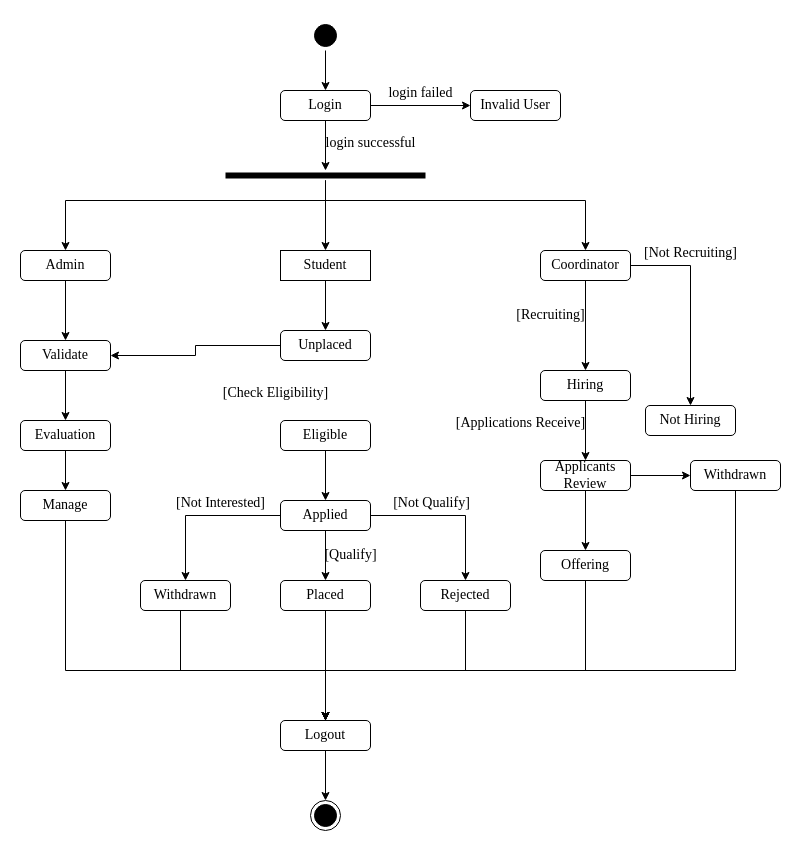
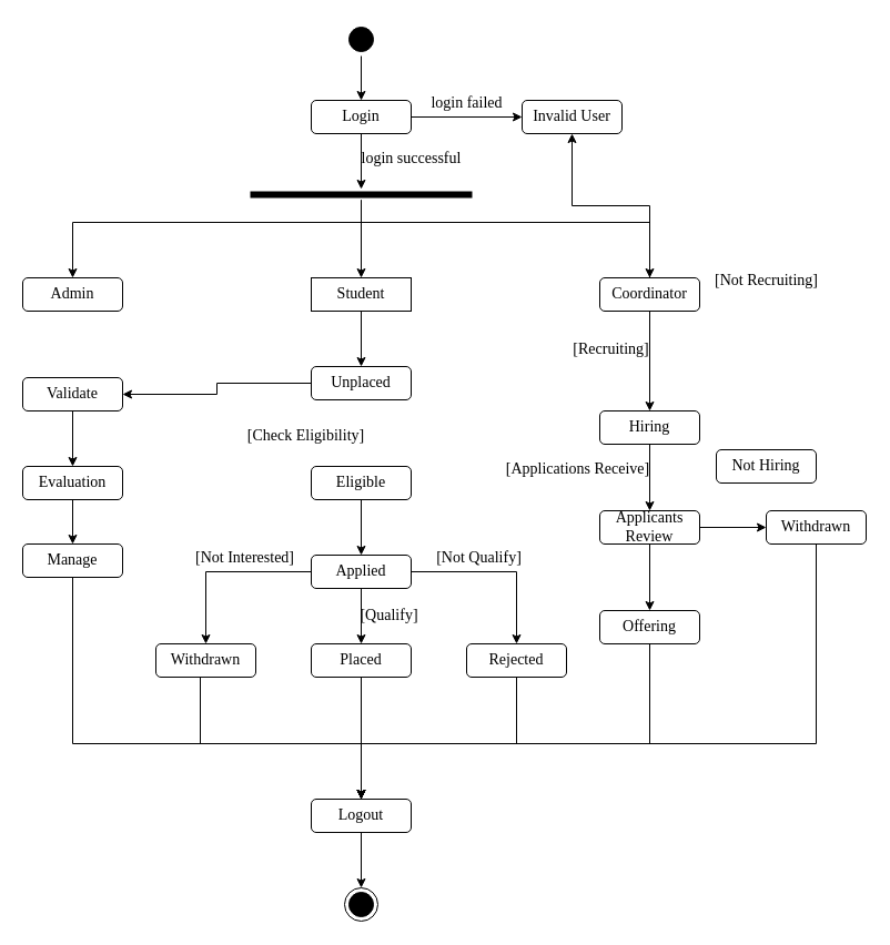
  <mxCell id="0" />
  <mxCell id="1" parent="0" />
  <mxCell id="2" value="" style="edgeStyle=orthogonalEdgeStyle;rounded=0;orthogonalLoop=1;jettySize=auto;html=1;entryX=0.5;entryY=0;entryDx=0;entryDy=0;fontFamily=Times New Roman;fontSize=14;" parent="1" source="3" target="6" edge="1"><mxGeometry relative="1" as="geometry"><mxPoint x="325" y="90" as="targetPoint" /></mxGeometry></mxCell>
  <mxCell id="3" value="" style="ellipse;html=1;shape=startState;fillColor=#000000;strokeColor=#000000;fontFamily=Times New Roman;fontSize=14;" parent="1" vertex="1"><mxGeometry x="310" y="20" width="30" height="30" as="geometry" /></mxCell>
  <mxCell id="4" value="" style="edgeStyle=orthogonalEdgeStyle;rounded=0;orthogonalLoop=1;jettySize=auto;html=1;fontFamily=Times New Roman;fontSize=14;" parent="1" source="6" target="47" edge="1"><mxGeometry relative="1" as="geometry" /></mxCell>
  <mxCell id="5" value="" style="edgeStyle=orthogonalEdgeStyle;rounded=0;orthogonalLoop=1;jettySize=auto;html=1;fontFamily=Times New Roman;fontSize=14;" parent="1" source="6" target="48" edge="1"><mxGeometry relative="1" as="geometry" /></mxCell>
  <mxCell id="6" value="Login" style="rounded=1;whiteSpace=wrap;html=1;fontFamily=Times New Roman;fontSize=14;" parent="1" vertex="1"><mxGeometry x="280" y="90" width="90" height="30" as="geometry" /></mxCell>
- <mxCell id="7" value="" style="edgeStyle=orthogonalEdgeStyle;rounded=0;orthogonalLoop=1;jettySize=auto;html=1;fontFamily=Times New Roman;fontSize=14;" parent="1" source="8" target="37" edge="1"><mxGeometry relative="1" as="geometry" /></mxCell>
  <mxCell id="8" value="Admin" style="rounded=1;whiteSpace=wrap;html=1;fontFamily=Times New Roman;fontSize=14;" parent="1" vertex="1"><mxGeometry x="20" y="250" width="90" height="30" as="geometry" /></mxCell>
  <mxCell id="9" value="" style="edgeStyle=orthogonalEdgeStyle;rounded=0;orthogonalLoop=1;jettySize=auto;html=1;fontFamily=Times New Roman;fontSize=14;" parent="1" source="11" target="27" edge="1"><mxGeometry relative="1" as="geometry" /></mxCell>
- <mxCell id="10" value="" style="edgeStyle=orthogonalEdgeStyle;rounded=0;orthogonalLoop=1;jettySize=auto;html=1;fontFamily=Times New Roman;fontSize=14;" parent="1" source="11" target="28" edge="1"><mxGeometry relative="1" as="geometry"><mxPoint x="710" y="265" as="targetPoint" /></mxGeometry></mxCell>
+ <mxCell id="10" value="" style="edgeStyle=orthogonalEdgeStyle;rounded=0;orthogonalLoop=1;jettySize=auto;html=1;fontFamily=Times New Roman;fontSize=14;" parent="1" source="11" target="48" edge="1"><mxGeometry relative="1" as="geometry"><mxPoint x="710" y="265" as="targetPoint" /></mxGeometry></mxCell>
  <mxCell id="11" value="Coordinator" style="rounded=1;whiteSpace=wrap;html=1;fontFamily=Times New Roman;fontSize=14;" parent="1" vertex="1"><mxGeometry x="540" y="250" width="90" height="30" as="geometry" /></mxCell>
  <mxCell id="12" value="" style="edgeStyle=orthogonalEdgeStyle;rounded=0;orthogonalLoop=1;jettySize=auto;html=1;fontFamily=Times New Roman;fontSize=14;" parent="1" source="13" target="15" edge="1"><mxGeometry relative="1" as="geometry" /></mxCell>
  <mxCell id="13" value="Student" style="whiteSpace=wrap;html=1;fontFamily=Times New Roman;fontSize=14;rounded=0;" parent="1" vertex="1"><mxGeometry x="280" y="250" width="90" height="30" as="geometry" /></mxCell>
  <mxCell id="14" value="" style="edgeStyle=orthogonalEdgeStyle;rounded=0;orthogonalLoop=1;jettySize=auto;html=1;fontFamily=Times New Roman;fontSize=14;" parent="1" source="15" target="37" edge="1"><mxGeometry relative="1" as="geometry" /></mxCell>
  <mxCell id="15" value="Unplaced" style="rounded=1;whiteSpace=wrap;html=1;fontFamily=Times New Roman;fontSize=14;" parent="1" vertex="1"><mxGeometry x="280" y="330" width="90" height="30" as="geometry" /></mxCell>
  <mxCell id="16" value="" style="edgeStyle=orthogonalEdgeStyle;rounded=0;orthogonalLoop=1;jettySize=auto;html=1;fontFamily=Times New Roman;fontSize=14;" parent="1" source="17" target="50" edge="1"><mxGeometry relative="1" as="geometry"><mxPoint x="325" y="740" as="targetPoint" /></mxGeometry></mxCell>
  <mxCell id="17" value="Placed" style="rounded=1;whiteSpace=wrap;html=1;fontFamily=Times New Roman;fontSize=14;" parent="1" vertex="1"><mxGeometry x="280" y="580" width="90" height="30" as="geometry" /></mxCell>
  <mxCell id="18" value="" style="edgeStyle=orthogonalEdgeStyle;rounded=0;orthogonalLoop=1;jettySize=auto;html=1;fontFamily=Times New Roman;fontSize=14;" parent="1" source="19" target="50" edge="1"><mxGeometry relative="1" as="geometry"><mxPoint x="385" y="720" as="targetPoint" /><Array as="points"><mxPoint x="465" y="670" /><mxPoint x="325" y="670" /></Array></mxGeometry></mxCell>
  <mxCell id="19" value="Rejected" style="rounded=1;whiteSpace=wrap;html=1;fontFamily=Times New Roman;fontSize=14;" parent="1" vertex="1"><mxGeometry x="420" y="580" width="90" height="30" as="geometry" /></mxCell>
  <mxCell id="20" value="" style="edgeStyle=orthogonalEdgeStyle;rounded=0;orthogonalLoop=1;jettySize=auto;html=1;fontFamily=Times New Roman;fontSize=14;" parent="1" source="21" target="50" edge="1"><mxGeometry relative="1" as="geometry"><mxPoint x="245" y="720" as="targetPoint" /><Array as="points"><mxPoint x="180" y="670" /><mxPoint x="325" y="670" /></Array></mxGeometry></mxCell>
  <mxCell id="21" value="Withdrawn" style="rounded=1;whiteSpace=wrap;html=1;fontFamily=Times New Roman;fontSize=14;" parent="1" vertex="1"><mxGeometry x="140" y="580" width="90" height="30" as="geometry" /></mxCell>
  <mxCell id="22" value="" style="edgeStyle=orthogonalEdgeStyle;rounded=0;orthogonalLoop=1;jettySize=auto;html=1;fontFamily=Times New Roman;fontSize=14;" parent="1" source="25" target="21" edge="1"><mxGeometry relative="1" as="geometry" /></mxCell>
  <mxCell id="23" value="" style="edgeStyle=orthogonalEdgeStyle;rounded=0;orthogonalLoop=1;jettySize=auto;html=1;entryX=0.5;entryY=0;entryDx=0;entryDy=0;fontFamily=Times New Roman;fontSize=14;" parent="1" source="25" target="19" edge="1"><mxGeometry relative="1" as="geometry"><mxPoint x="450" y="515" as="targetPoint" /></mxGeometry></mxCell>
  <mxCell id="24" value="" style="edgeStyle=orthogonalEdgeStyle;rounded=0;orthogonalLoop=1;jettySize=auto;html=1;fontFamily=Times New Roman;fontSize=14;" parent="1" source="25" target="17" edge="1"><mxGeometry relative="1" as="geometry" /></mxCell>
  <mxCell id="25" value="Applied" style="rounded=1;whiteSpace=wrap;html=1;fontFamily=Times New Roman;fontSize=14;" parent="1" vertex="1"><mxGeometry x="280" y="500" width="90" height="30" as="geometry" /></mxCell>
  <mxCell id="26" value="" style="edgeStyle=orthogonalEdgeStyle;rounded=0;orthogonalLoop=1;jettySize=auto;html=1;fontFamily=Times New Roman;fontSize=14;" parent="1" source="27" target="35" edge="1"><mxGeometry relative="1" as="geometry" /></mxCell>
  <mxCell id="27" value="Hiring" style="rounded=1;whiteSpace=wrap;html=1;fontFamily=Times New Roman;fontSize=14;" parent="1" vertex="1"><mxGeometry x="540" y="370" width="90" height="30" as="geometry" /></mxCell>
  <mxCell id="28" value="Not Hiring" style="rounded=1;whiteSpace=wrap;html=1;fontFamily=Times New Roman;fontSize=14;" parent="1" vertex="1"><mxGeometry x="645" y="405" width="90" height="30" as="geometry" /></mxCell>
  <mxCell id="29" value="" style="edgeStyle=orthogonalEdgeStyle;rounded=0;orthogonalLoop=1;jettySize=auto;html=1;fontFamily=Times New Roman;fontSize=14;" parent="1" source="30" target="50" edge="1"><mxGeometry relative="1" as="geometry"><mxPoint x="735" y="570" as="targetPoint" /><Array as="points"><mxPoint x="735" y="670" /><mxPoint x="325" y="670" /></Array></mxGeometry></mxCell>
  <mxCell id="30" value="Withdrawn" style="rounded=1;whiteSpace=wrap;html=1;fontFamily=Times New Roman;fontSize=14;" parent="1" vertex="1"><mxGeometry x="690" y="460" width="90" height="30" as="geometry" /></mxCell>
  <mxCell id="31" value="" style="edgeStyle=orthogonalEdgeStyle;rounded=0;orthogonalLoop=1;jettySize=auto;html=1;fontFamily=Times New Roman;fontSize=14;" parent="1" source="32" target="25" edge="1"><mxGeometry relative="1" as="geometry" /></mxCell>
  <mxCell id="32" value="Eligible" style="rounded=1;whiteSpace=wrap;html=1;fontFamily=Times New Roman;fontSize=14;" parent="1" vertex="1"><mxGeometry x="280" y="420" width="90" height="30" as="geometry" /></mxCell>
  <mxCell id="33" value="" style="edgeStyle=orthogonalEdgeStyle;rounded=0;orthogonalLoop=1;jettySize=auto;html=1;fontFamily=Times New Roman;fontSize=14;" parent="1" source="35" target="30" edge="1"><mxGeometry relative="1" as="geometry" /></mxCell>
  <mxCell id="34" value="" style="edgeStyle=orthogonalEdgeStyle;rounded=0;orthogonalLoop=1;jettySize=auto;html=1;fontFamily=Times New Roman;fontSize=14;" parent="1" source="35" target="43" edge="1"><mxGeometry relative="1" as="geometry" /></mxCell>
  <mxCell id="35" value="Applicants Review" style="rounded=1;whiteSpace=wrap;html=1;fontFamily=Times New Roman;fontSize=14;" parent="1" vertex="1"><mxGeometry x="540" y="460" width="90" height="30" as="geometry" /></mxCell>
  <mxCell id="36" value="" style="edgeStyle=orthogonalEdgeStyle;rounded=0;orthogonalLoop=1;jettySize=auto;html=1;fontFamily=Times New Roman;fontSize=14;" parent="1" source="37" target="39" edge="1"><mxGeometry relative="1" as="geometry" /></mxCell>
  <mxCell id="37" value="Validate" style="rounded=1;whiteSpace=wrap;html=1;fontFamily=Times New Roman;fontSize=14;" parent="1" vertex="1"><mxGeometry x="20" y="340" width="90" height="30" as="geometry" /></mxCell>
  <mxCell id="38" value="" style="edgeStyle=orthogonalEdgeStyle;rounded=0;orthogonalLoop=1;jettySize=auto;html=1;fontFamily=Times New Roman;fontSize=14;" parent="1" source="39" target="41" edge="1"><mxGeometry relative="1" as="geometry" /></mxCell>
  <mxCell id="39" value="Evaluation" style="rounded=1;whiteSpace=wrap;html=1;fontFamily=Times New Roman;fontSize=14;" parent="1" vertex="1"><mxGeometry x="20" y="420" width="90" height="30" as="geometry" /></mxCell>
  <mxCell id="40" value="" style="edgeStyle=orthogonalEdgeStyle;rounded=0;orthogonalLoop=1;jettySize=auto;html=1;fontFamily=Times New Roman;fontSize=14;" parent="1" source="41" target="50" edge="1"><mxGeometry relative="1" as="geometry"><mxPoint x="65" y="615" as="targetPoint" /><Array as="points"><mxPoint x="65" y="670" /><mxPoint x="325" y="670" /></Array></mxGeometry></mxCell>
  <mxCell id="41" value="Manage" style="rounded=1;whiteSpace=wrap;html=1;fontFamily=Times New Roman;fontSize=14;" parent="1" vertex="1"><mxGeometry x="20" y="490" width="90" height="30" as="geometry" /></mxCell>
  <mxCell id="42" value="" style="edgeStyle=orthogonalEdgeStyle;rounded=0;orthogonalLoop=1;jettySize=auto;html=1;fontFamily=Times New Roman;fontSize=14;" parent="1" source="43" target="50" edge="1"><mxGeometry relative="1" as="geometry"><mxPoint x="585" y="660" as="targetPoint" /><Array as="points"><mxPoint x="585" y="670" /><mxPoint x="325" y="670" /></Array></mxGeometry></mxCell>
  <mxCell id="43" value="Offering" style="rounded=1;whiteSpace=wrap;html=1;fontFamily=Times New Roman;fontSize=14;" parent="1" vertex="1"><mxGeometry x="540" y="550" width="90" height="30" as="geometry" /></mxCell>
  <mxCell id="44" value="" style="edgeStyle=orthogonalEdgeStyle;rounded=0;orthogonalLoop=1;jettySize=auto;html=1;fontFamily=Times New Roman;fontSize=14;" parent="1" source="47" target="13" edge="1"><mxGeometry relative="1" as="geometry" /></mxCell>
  <mxCell id="45" value="" style="edgeStyle=orthogonalEdgeStyle;rounded=0;orthogonalLoop=1;jettySize=auto;html=1;fontFamily=Times New Roman;fontSize=14;" parent="1" source="47" target="8" edge="1"><mxGeometry relative="1" as="geometry"><mxPoint x="145" y="175" as="targetPoint" /><Array as="points"><mxPoint x="325" y="200" /><mxPoint x="65" y="200" /></Array></mxGeometry></mxCell>
  <mxCell id="46" value="" style="edgeStyle=orthogonalEdgeStyle;rounded=0;orthogonalLoop=1;jettySize=auto;html=1;entryX=0.5;entryY=0;entryDx=0;entryDy=0;fontFamily=Times New Roman;fontSize=14;" parent="1" source="47" target="11" edge="1"><mxGeometry relative="1" as="geometry"><mxPoint x="505" y="175" as="targetPoint" /><Array as="points"><mxPoint x="325" y="200" /><mxPoint x="585" y="200" /></Array></mxGeometry></mxCell>
  <mxCell id="47" value="" style="shape=line;html=1;strokeWidth=6;strokeColor=#000000;fontFamily=Times New Roman;fontSize=14;" parent="1" vertex="1"><mxGeometry x="225" y="170" width="200" height="10" as="geometry" /></mxCell>
  <mxCell id="48" value="Invalid User" style="rounded=1;whiteSpace=wrap;html=1;fontFamily=Times New Roman;fontSize=14;" parent="1" vertex="1"><mxGeometry x="470" y="90" width="90" height="30" as="geometry" /></mxCell>
  <mxCell id="49" value="" style="edgeStyle=orthogonalEdgeStyle;rounded=0;orthogonalLoop=1;jettySize=auto;html=1;fontFamily=Times New Roman;fontSize=14;" parent="1" source="50" target="51" edge="1"><mxGeometry relative="1" as="geometry" /></mxCell>
  <mxCell id="50" value="Logout" style="rounded=1;whiteSpace=wrap;html=1;fontFamily=Times New Roman;fontSize=14;" parent="1" vertex="1"><mxGeometry x="280" y="720" width="90" height="30" as="geometry" /></mxCell>
  <mxCell id="51" value="" style="ellipse;html=1;shape=endState;fillColor=#000000;strokeColor=#000000;fontFamily=Times New Roman;fontSize=14;" parent="1" vertex="1"><mxGeometry x="310" y="800" width="30" height="30" as="geometry" /></mxCell>
  <mxCell id="52" value="login failed" style="text;html=1;align=center;verticalAlign=middle;resizable=0;points=[];autosize=1;strokeColor=none;fillColor=none;fontFamily=Times New Roman;fontSize=14;" parent="1" vertex="1"><mxGeometry x="375" y="78" width="90" height="30" as="geometry" /></mxCell>
  <mxCell id="53" value="login successful" style="text;html=1;align=center;verticalAlign=middle;resizable=0;points=[];autosize=1;strokeColor=none;fillColor=none;fontFamily=Times New Roman;fontSize=14;" parent="1" vertex="1"><mxGeometry x="315" y="128" width="110" height="30" as="geometry" /></mxCell>
  <mxCell id="54" value="[Check Eligibility]" style="text;html=1;align=center;verticalAlign=middle;resizable=0;points=[];autosize=1;strokeColor=none;fillColor=none;fontFamily=Times New Roman;fontSize=14;" parent="1" vertex="1"><mxGeometry x="210" y="378" width="130" height="30" as="geometry" /></mxCell>
  <mxCell id="55" value="[Not Interested]" style="text;html=1;align=center;verticalAlign=middle;resizable=0;points=[];autosize=1;strokeColor=none;fillColor=none;fontFamily=Times New Roman;fontSize=14;" parent="1" vertex="1"><mxGeometry x="165" y="488" width="110" height="30" as="geometry" /></mxCell>
  <mxCell id="56" value="[Qualify]" style="text;html=1;align=center;verticalAlign=middle;resizable=0;points=[];autosize=1;strokeColor=none;fillColor=none;fontFamily=Times New Roman;fontSize=14;" parent="1" vertex="1"><mxGeometry x="310" y="540" width="80" height="30" as="geometry" /></mxCell>
  <mxCell id="57" value="[Not Qualify]" style="text;html=1;align=center;verticalAlign=middle;resizable=0;points=[];autosize=1;strokeColor=none;fillColor=none;fontFamily=Times New Roman;fontSize=14;" parent="1" vertex="1"><mxGeometry x="381" y="488" width="100" height="30" as="geometry" /></mxCell>
  <mxCell id="58" value="[Applications Receive]" style="text;html=1;align=center;verticalAlign=middle;resizable=0;points=[];autosize=1;strokeColor=none;fillColor=none;fontFamily=Times New Roman;fontSize=14;" parent="1" vertex="1"><mxGeometry x="445" y="408" width="150" height="30" as="geometry" /></mxCell>
  <mxCell id="59" value="[Recruiting]" style="text;html=1;align=center;verticalAlign=middle;resizable=0;points=[];autosize=1;strokeColor=none;fillColor=none;fontFamily=Times New Roman;fontSize=14;" parent="1" vertex="1"><mxGeometry x="505" y="300" width="90" height="30" as="geometry" /></mxCell>
  <mxCell id="60" value="[Not Recruiting]" style="text;html=1;align=center;verticalAlign=middle;resizable=0;points=[];autosize=1;strokeColor=none;fillColor=none;fontFamily=Times New Roman;fontSize=14;" parent="1" vertex="1"><mxGeometry x="630" y="238" width="120" height="30" as="geometry" /></mxCell>
